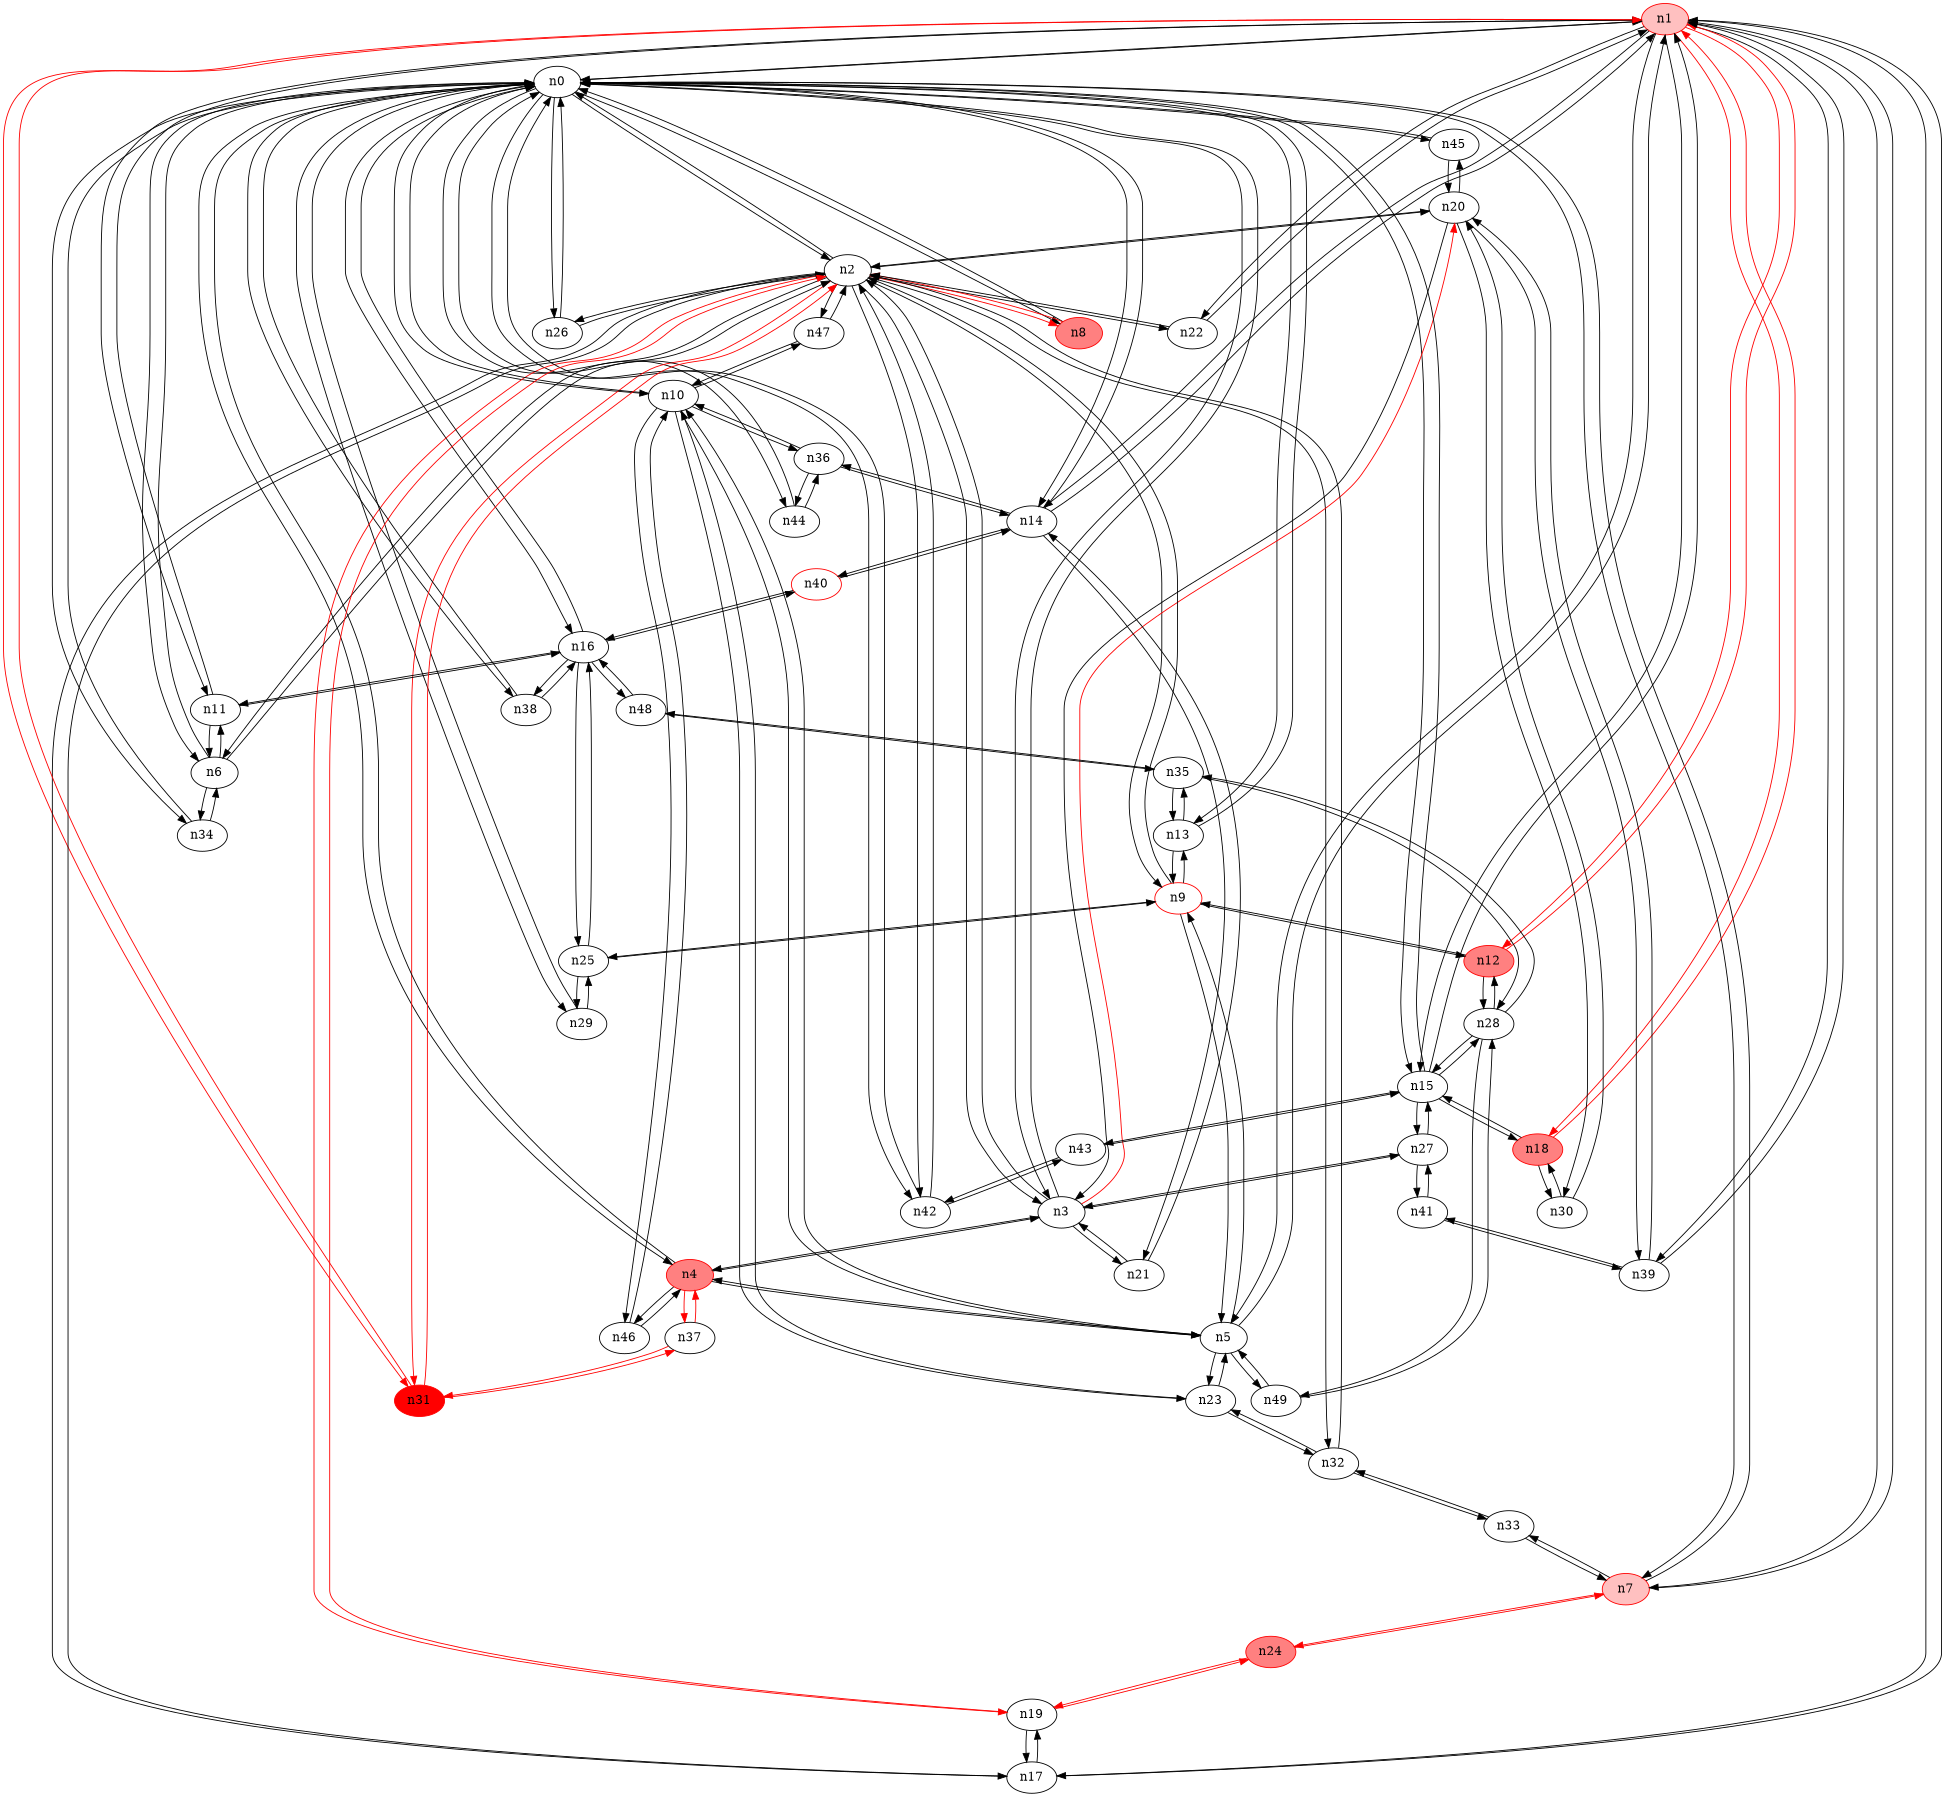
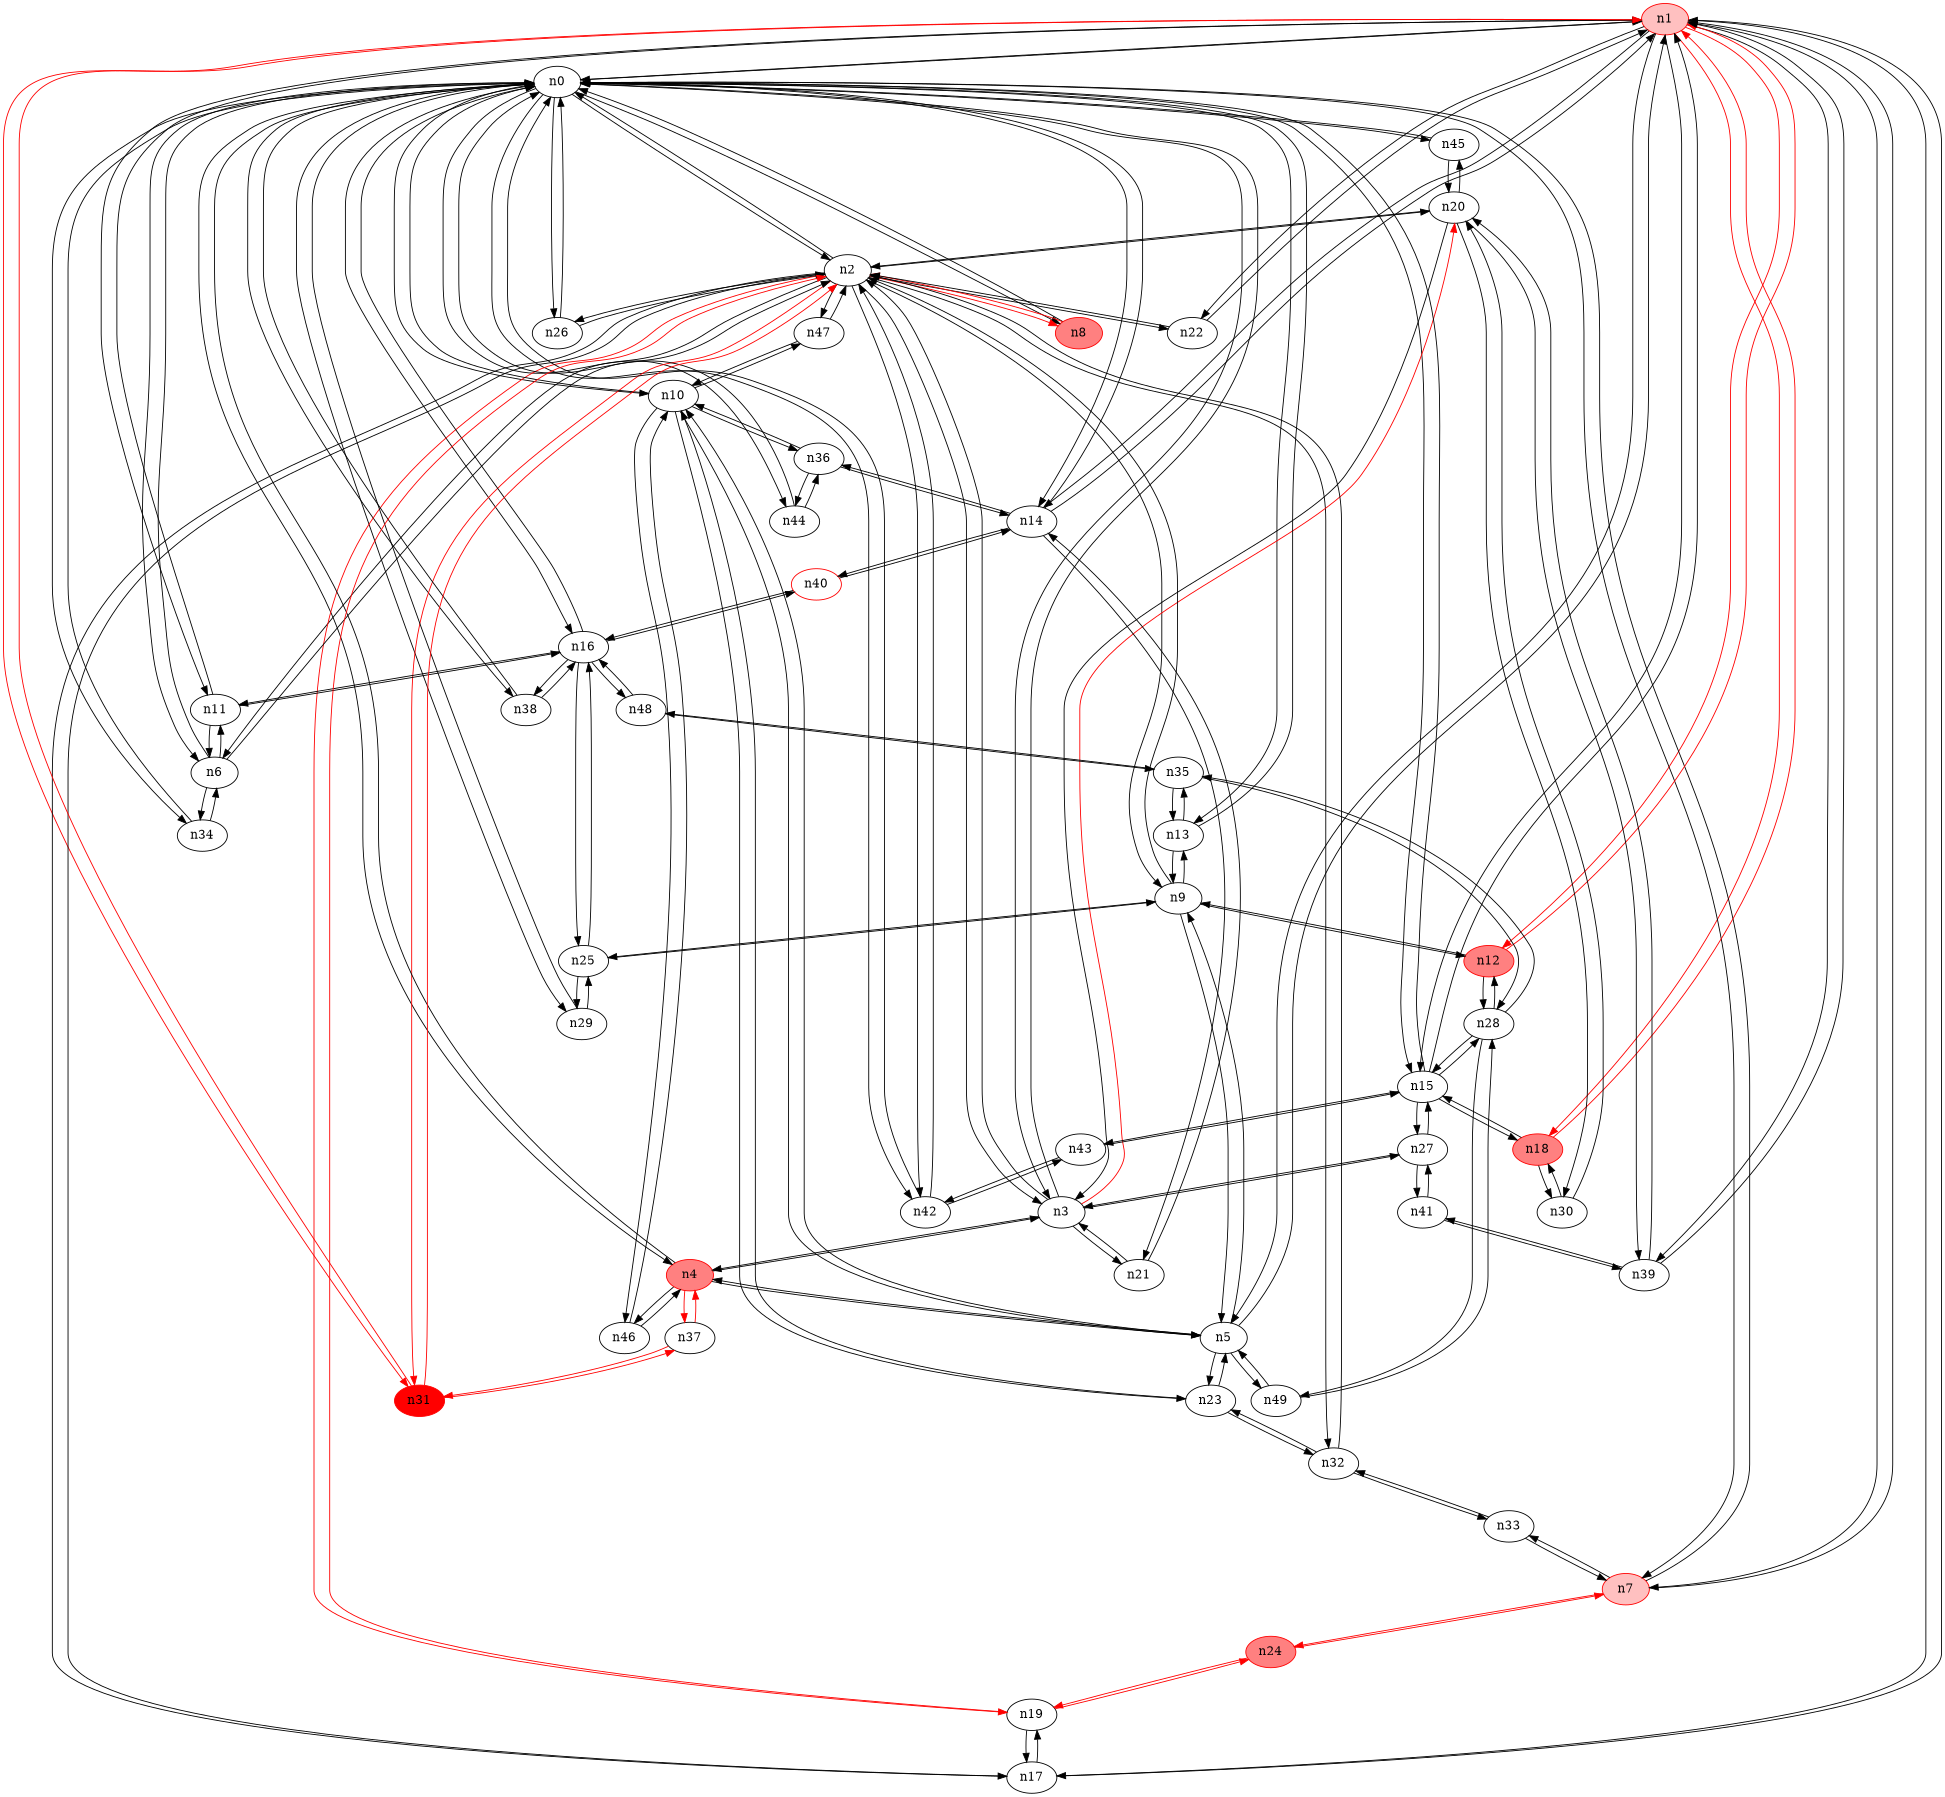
  strict digraph {
    node [type=switch]
    edge [dst_port=0 src_port=0]
    n1 [color="#FF0000" fillcolor="#FFC0C0" style=filled type=host]
    n0
    n2
    n3
    n4 [color="#FF0000" fillcolor="#FF8080" style=filled type=host]
    n6
    n7 [color="#FF0000" fillcolor="#FFC0C0" style=filled type=host]
    n8 [color="#FF0000" fillcolor="#FF8080" style=filled type=host]
    n10
    n13
    n14
    n15
    n16
    n26
    n29
    n34
    n38
    n42
    n44
    n45
    n5
    n11
    n12 [color="#FF0000" fillcolor="#FF8080" style=filled type=host]
    n17
    n18 [color="#FF0000" fillcolor="#FF8080" style=filled type=host]
    n22
    n31 [color="#FF0000" fillcolor="#FF0000" style=filled]
    n39
-   n9 [color="#FF0000"]
+   n9
    n19
    n20
    n32
    n47
    n21
    n27
    n37
    n46
    n24 [color="#FF0000" fillcolor="#FF8080" style=filled]
    n33
    n23
    n36
    n35
    n40 [color="#FF0000"]
    n28
    n43
    n25
    n48
    n49
    n30
    n41
    n1 -> n0
    n1 -> n7
    n1 -> n14
    n1 -> n15
    n1 -> n5
    n1 -> n11
    n1 -> n12 [color="#FF0000"]
    n1 -> n17
    n1 -> n18 [color="#FF0000"]
    n1 -> n22
    n1 -> n31 [color="#FF0000"]
    n1 -> n39
    n0 -> n1
    n0 -> n2
    n0 -> n3
    n0 -> n4
    n0 -> n6
    n0 -> n7
    n0 -> n8
    n0 -> n10
    n0 -> n13
    n0 -> n14
    n0 -> n15
    n0 -> n16
    n0 -> n26
    n0 -> n29
    n0 -> n34
    n0 -> n38
    n0 -> n42
    n0 -> n44
    n0 -> n45
    n2 -> n0
    n2 -> n3
    n2 -> n6
    n2 -> n8 [color="#FF0000"]
    n2 -> n26
    n2 -> n42
    n2 -> n17
    n2 -> n22
    n2 -> n31 [color="#FF0000"]
    n2 -> n9
    n2 -> n19 [color="#FF0000"]
    n2 -> n20
    n2 -> n32
    n2 -> n47
    n3 -> n0
    n3 -> n2
    n3 -> n4
    n3 -> n20 [color="#FF0000"]
    n3 -> n21
    n3 -> n27
    n4 -> n0
    n4 -> n3
    n4 -> n5
    n4 -> n37 [color="#FF0000"]
    n4 -> n46
    n6 -> n0
    n6 -> n2
    n6 -> n34
    n6 -> n11
    n7 -> n1
    n7 -> n0
    n7 -> n24 [color="#FF0000"]
    n7 -> n33
    n8 -> n0
    n8 -> n2 [color="#FF0000"]
    n10 -> n0
    n10 -> n5
    n10 -> n47
    n10 -> n46
    n10 -> n23
    n10 -> n36
    n13 -> n0
    n13 -> n9
    n13 -> n35
    n14 -> n1
    n14 -> n0
    n14 -> n21
    n14 -> n36
    n14 -> n40
    n15 -> n1
    n15 -> n0
    n15 -> n18
    n15 -> n27
    n15 -> n28
    n15 -> n43
    n16 -> n0
    n16 -> n38
    n16 -> n11
    n16 -> n40
    n16 -> n25
    n16 -> n48
    n26 -> n0
    n26 -> n2
    n29 -> n0
    n29 -> n25
    n34 -> n0
    n34 -> n6
    n38 -> n0
    n38 -> n16
    n42 -> n0
    n42 -> n2
    n42 -> n43
    n44 -> n0
    n44 -> n36
    n45 -> n0
    n45 -> n20
    n5 -> n1
    n5 -> n4
    n5 -> n10
    n5 -> n9
    n5 -> n23
    n5 -> n49
    n11 -> n1
    n11 -> n6
    n11 -> n16
    n12 -> n1 [color="#FF0000"]
    n12 -> n9
    n12 -> n28
    n17 -> n1
    n17 -> n2
    n17 -> n19
    n18 -> n1 [color="#FF0000"]
    n18 -> n15
    n18 -> n30
    n22 -> n1
    n22 -> n2
    n31 -> n1 [color="#FF0000"]
    n31 -> n2 [color="#FF0000"]
    n31 -> n37 [color="#FF0000"]
    n39 -> n1
    n39 -> n20
    n39 -> n41
    n9 -> n2
    n9 -> n13
    n9 -> n5
    n9 -> n12
    n9 -> n25
    n19 -> n2 [color="#FF0000"]
    n19 -> n17
    n19 -> n24 [color="#FF0000"]
    n20 -> n2
    n20 -> n3
    n20 -> n45
    n20 -> n39
    n20 -> n30
    n32 -> n2
    n32 -> n33
    n32 -> n23
    n47 -> n2
    n47 -> n10
    n21 -> n3
    n21 -> n14
    n27 -> n3
    n27 -> n15
    n27 -> n41
    n37 -> n4 [color="#FF0000"]
    n37 -> n31 [color="#FF0000"]
    n46 -> n4
    n46 -> n10
    n24 -> n7 [color="#FF0000"]
    n24 -> n19 [color="#FF0000"]
    n33 -> n7
    n33 -> n32
    n23 -> n10
    n23 -> n5
    n23 -> n32
    n36 -> n10
    n36 -> n14
    n36 -> n44
    n35 -> n13
    n35 -> n28
    n35 -> n48
    n40 -> n14
    n40 -> n16
    n28 -> n15
    n28 -> n12
    n28 -> n35
    n28 -> n49
    n43 -> n15
    n43 -> n42
    n25 -> n16
    n25 -> n29
    n25 -> n9
    n48 -> n16
    n48 -> n35
    n49 -> n5
    n49 -> n28
    n30 -> n18
    n30 -> n20
    n41 -> n39
    n41 -> n27
  }
